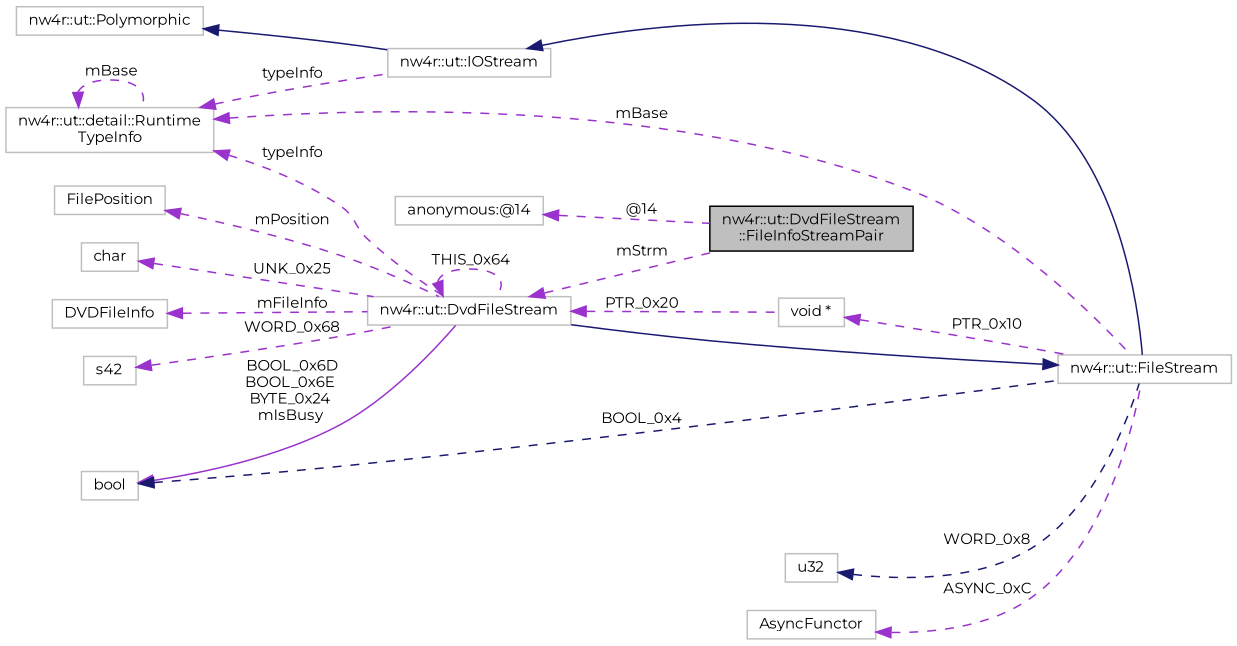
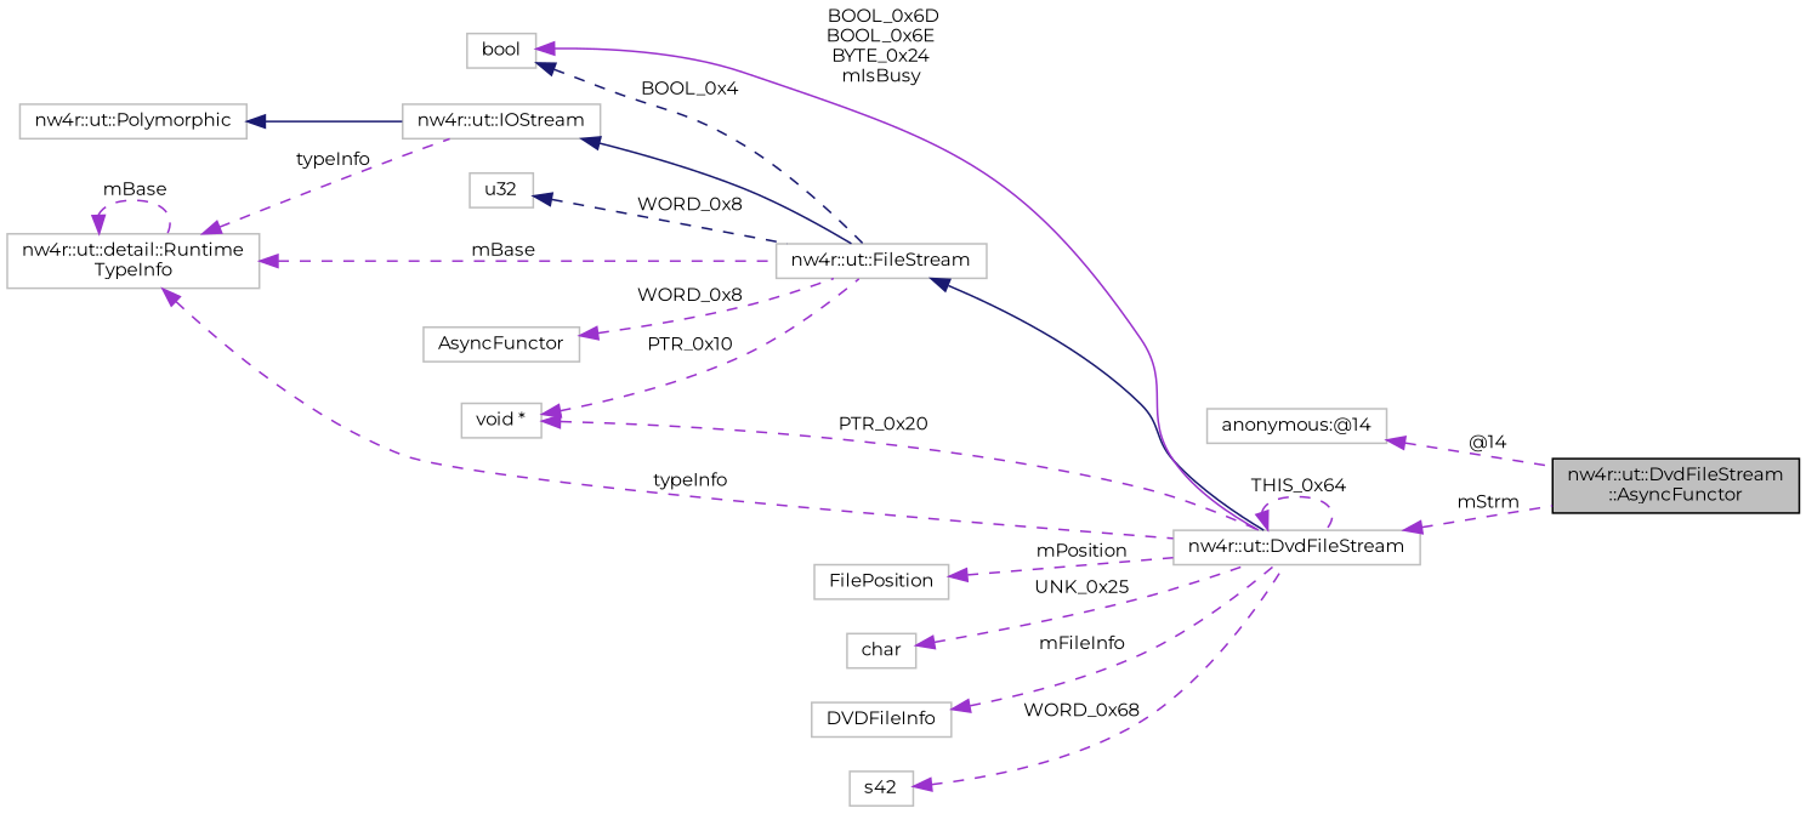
  digraph {
    fontname=Montserrat
    rankdir=LR
    node [color=grey75 fillcolor=white fontname=Montserrat fontsize=10 shape=record style=filled]
    edge [color=darkorchid3 dir=back fontname=Montserrat fontsize=10 labelfontname=FreeMono labelfontsize=10 style=dashed]
-   n1 [color=black fillcolor=grey75 fontcolor=black height=0.2 label="nw4r::ut::DvdFileStream\l::FileInfoStreamPair" width=0.4]
+   n1 [color=black fillcolor=grey75 fontcolor=black height=0.2 label="nw4r::ut::DvdFileStream\l::AsyncFunctor" width=0.4]
    n2 [height=0.2 label="anonymous:@14" width=0.4]
    n3 [height=0.2 label="nw4r::ut::DvdFileStream" width=0.4]
    n4 [height=0.2 label="nw4r::ut::FileStream" width=0.4]
    n5 [height=0.2 label="nw4r::ut::IOStream" width=0.4]
    n6 [height=0.2 label="nw4r::ut::Polymorphic" width=0.4]
    n7 [height=0.2 label="nw4r::ut::detail::Runtime\lTypeInfo" width=0.4]
    n8 [height=0.2 label=bool width=0.4]
    n9 [height=0.2 label=u32 width=0.4]
    n10 [height=0.2 label=AsyncFunctor width=0.4]
    n11 [height=0.2 label="void *" width=0.4]
    n12 [height=0.2 label=FilePosition width=0.4]
    n13 [height=0.2 label=char width=0.4]
    n14 [height=0.2 label=DVDFileInfo width=0.4]
    n15 [height=0.2 label=s42 width=0.4]
    n2 -> n1 [label=" @14"]
    n3 -> n1 [label=" mStrm"]
    n3 -> n3 [label=" THIS_0x64"]
    n4 -> n3 [color=midnightblue style=solid]
    n5 -> n4 [color=midnightblue style=solid]
    n6 -> n5 [color=midnightblue style=solid]
    n7 -> n3 [label=" typeInfo"]
    n7 -> n4 [label=" mBase"]
    n7 -> n5 [label=" typeInfo"]
    n7 -> n7 [label=" mBase"]
    n8 -> n3 [label=" BOOL_0x6D\nBOOL_0x6E\nBYTE_0x24\nmIsBusy" style=solid]
    n8 -> n4 [color=midnightblue label=" BOOL_0x4"]
    n9 -> n4 [color=midnightblue label=" WORD_0x8"]
-   n10 -> n4 [label=" ASYNC_0xC"]
-   n3 -> n11 [label=" PTR_0x20"]
+   n10 -> n4 [label=" WORD_0x8"]
+   n11 -> n3 [label=" PTR_0x20"]
    n11 -> n4 [label=" PTR_0x10"]
    n12 -> n3 [label=" mPosition"]
    n13 -> n3 [label=" UNK_0x25"]
    n14 -> n3 [label=" mFileInfo"]
    n15 -> n3 [label=" WORD_0x68"]
  }
